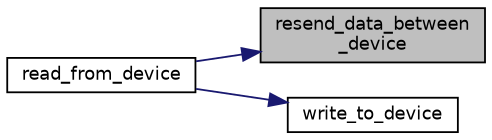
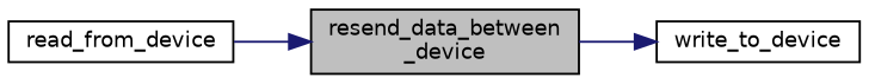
  digraph {
    rankdir=LR
    node [color=black fillcolor=white fontname=Helvetica fontsize=10 shape=record style=filled]
    edge [color=midnightblue fontname=Helvetica fontsize=10 labelfontname=Helvetica labelfontsize=10 style=solid]
    n1 [fillcolor=grey75 fontcolor=black height=0.2 label="resend_data_between\l_device" width=0.4]
    n2 [height=0.2 label=write_to_device width=0.4]
    n3 [height=0.2 label=read_from_device width=0.4]
-   n3 -> n2
+   n1 -> n2
    n3 -> n1
  }
